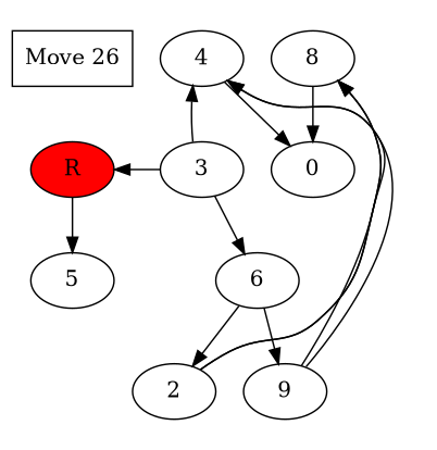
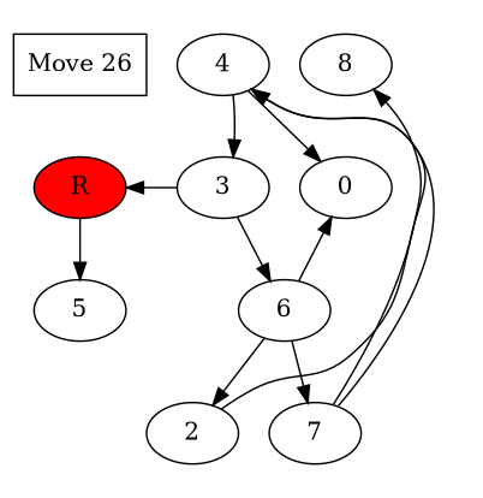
  digraph {
    n1 [fillcolor="#ff0000" label=R style=filled]
    5
    8
    4
    3
    n6 [label=0]
    6
-   7 [label=9]
+   7
    2
    n10 [label="Move 26" shape=box]
    subgraph cluster_1 {
      peripheries=0
      n1
    }
    subgraph cluster_2 {
      peripheries=0
      5
    }
    subgraph cluster_3 {
      peripheries=0
      8
      4
    }
    subgraph cluster_4 {
      peripheries=0
      3
      n6
    }
    subgraph cluster_5 {
      peripheries=0
      6
    }
    subgraph cluster_6 {
      peripheries=0
      7
      2
    }
    n1 -> 5
-   8 -> n6
-   3 -> 4
+   6 -> n6
+   4 -> 3
    4 -> n6
    3 -> n1 [constraint=false]
    3 -> 6
    6 -> 7
    6 -> 2
    7 -> 8 [constraint=false]
    7 -> 4 [constraint=false]
-   2 -> 8 [constraint=false]
    2 -> 4 [constraint=false]
    n10 -> n1 [style=invis]
  }
